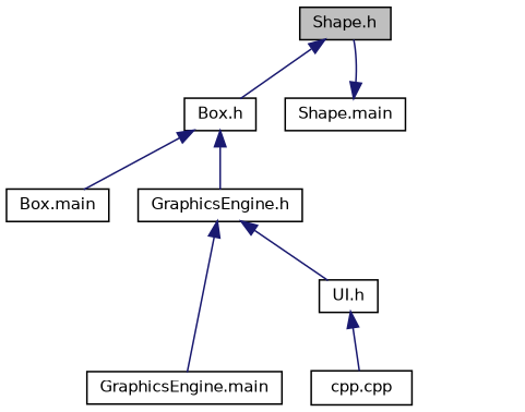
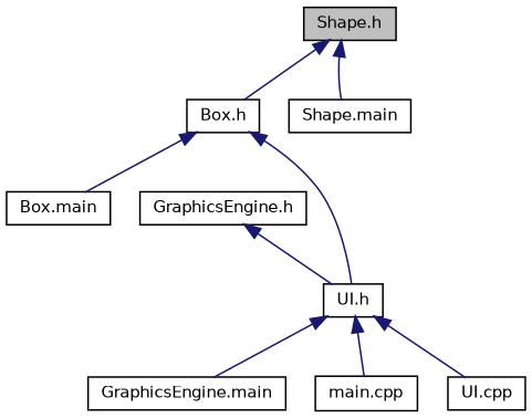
  digraph {
    node [color=black fillcolor=white fontname=Helvetica fontsize=10 shape=record style=filled]
    edge [color=midnightblue dir=back fontname=Helvetica fontsize=10 labelfontname=Helvetica labelfontsize=10 style=solid]
    n1 [fillcolor=grey75 fontcolor=black height=0.2 label="Shape.h" width=0.4]
    n2 [height=0.2 label="Box.h" width=0.4]
    n3 [height=0.2 label="Shape.main" width=0.4]
    n4 [height=0.2 label="Box.main" width=0.4]
    n5 [height=0.2 label="GraphicsEngine.h" width=0.4]
    n6 [height=0.2 label="GraphicsEngine.main" width=0.4]
    n7 [height=0.2 label="UI.h" width=0.4]
-   n8 [height=0.2 label="cpp.cpp" width=0.4]
+   n8 [height=0.2 label="main.cpp" width=0.4]
+   n9 [height=0.2 label="UI.cpp" width=0.4]
    n1 -> n2
-   n3 -> n1
+   n1 -> n3
    n2 -> n4
-   n2 -> n5
-   n5 -> n6
+   n2 -> n7
+   n7 -> n6
    n5 -> n7
    n7 -> n8
+   n7 -> n9
  }
